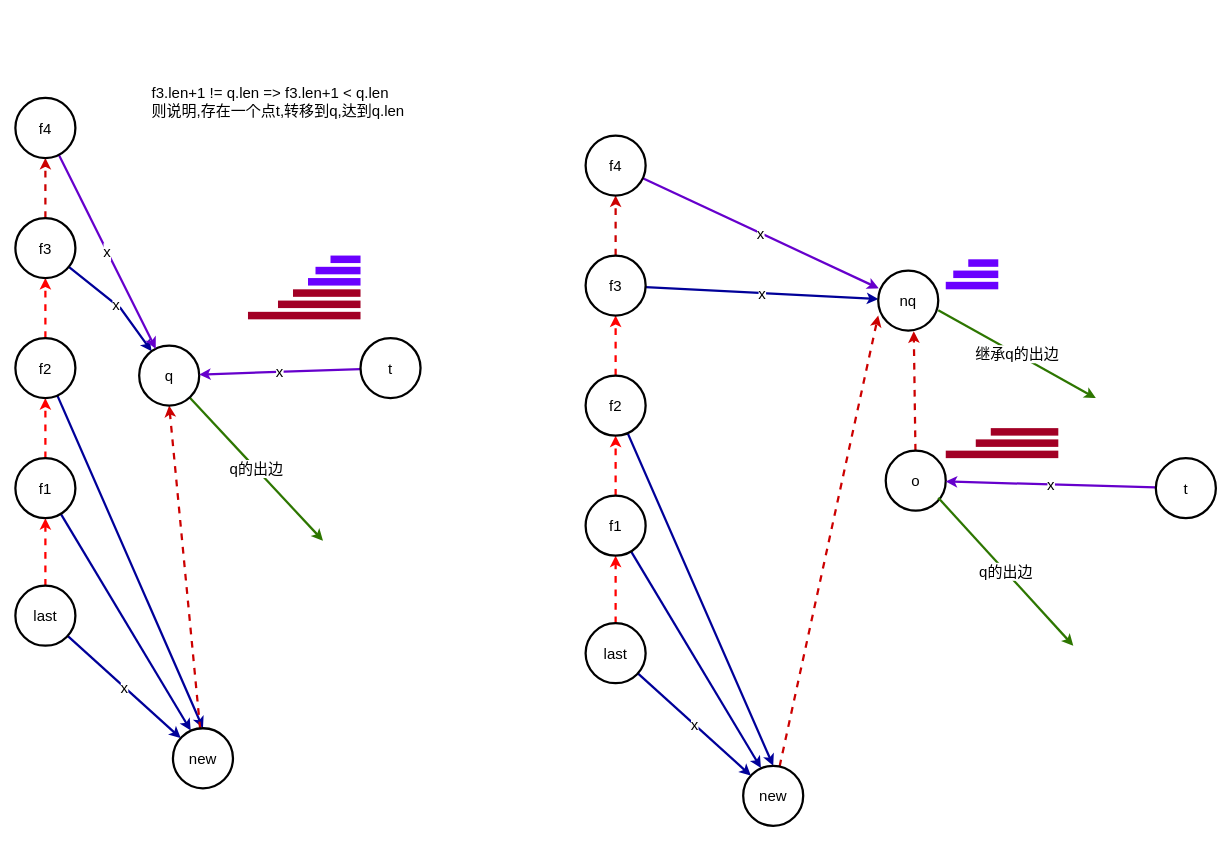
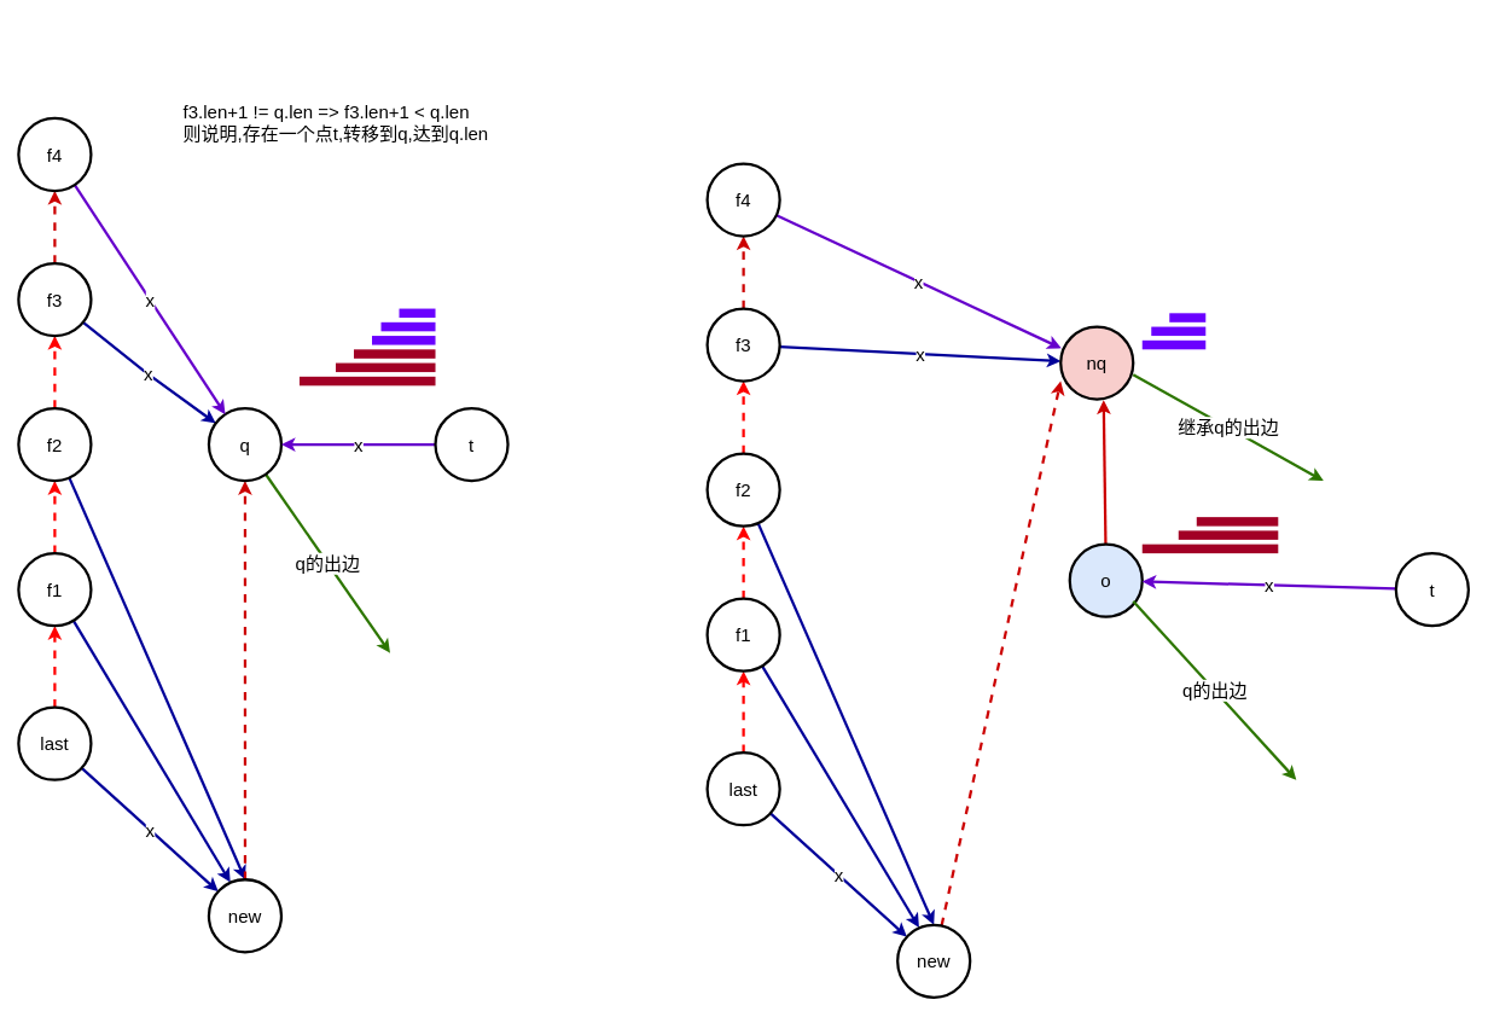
  <mxCell id="0" />
  <mxCell id="1" parent="0" />
  <mxCell id="2" value="" style="rounded=0;orthogonalLoop=1;jettySize=auto;html=1;fontSize=20;dashed=1;strokeColor=#FF0000;strokeWidth=3;" edge="1" parent="1" source="4" target="7"><mxGeometry relative="1" as="geometry" /></mxCell>
  <mxCell id="3" value="x" style="edgeStyle=none;rounded=0;orthogonalLoop=1;jettySize=auto;html=1;fontSize=20;strokeColor=#000099;strokeWidth=3;" edge="1" parent="1" source="4" target="15"><mxGeometry relative="1" as="geometry" /></mxCell>
  <mxCell id="4" value="last" style="ellipse;whiteSpace=wrap;html=1;aspect=fixed;fontSize=20;strokeWidth=3;" vertex="1" parent="1"><mxGeometry x="20" y="780" width="80" height="80" as="geometry" /></mxCell>
  <mxCell id="5" value="" style="edgeStyle=none;rounded=0;orthogonalLoop=1;jettySize=auto;html=1;dashed=1;fontSize=20;strokeColor=#FF0000;strokeWidth=3;" edge="1" parent="1" source="7" target="10"><mxGeometry relative="1" as="geometry" /></mxCell>
  <mxCell id="6" style="edgeStyle=none;rounded=0;orthogonalLoop=1;jettySize=auto;html=1;entryX=0.296;entryY=0.037;entryDx=0;entryDy=0;entryPerimeter=0;fontSize=20;strokeColor=#000099;strokeWidth=3;" edge="1" parent="1" source="7" target="15"><mxGeometry relative="1" as="geometry" /></mxCell>
  <mxCell id="7" value="f1" style="ellipse;whiteSpace=wrap;html=1;aspect=fixed;fontSize=20;strokeWidth=3;" vertex="1" parent="1"><mxGeometry x="20" y="610" width="80" height="80" as="geometry" /></mxCell>
  <mxCell id="8" value="" style="edgeStyle=none;rounded=0;orthogonalLoop=1;jettySize=auto;html=1;dashed=1;fontSize=20;strokeColor=#FF0000;strokeWidth=3;" edge="1" parent="1" source="10" target="13"><mxGeometry relative="1" as="geometry" /></mxCell>
  <mxCell id="9" style="edgeStyle=none;rounded=0;orthogonalLoop=1;jettySize=auto;html=1;fontSize=20;strokeColor=#000099;strokeWidth=3;entryX=0.5;entryY=0;entryDx=0;entryDy=0;" edge="1" parent="1" source="10" target="15"><mxGeometry relative="1" as="geometry"><mxPoint x="310" y="850" as="targetPoint" /></mxGeometry></mxCell>
  <mxCell id="10" value="f2" style="ellipse;whiteSpace=wrap;html=1;aspect=fixed;fontSize=20;strokeWidth=3;" vertex="1" parent="1"><mxGeometry x="20" y="450" width="80" height="80" as="geometry" /></mxCell>
  <mxCell id="11" value="x" style="edgeStyle=none;rounded=0;orthogonalLoop=1;jettySize=auto;html=1;fontSize=20;strokeColor=#000099;strokeWidth=3;" edge="1" parent="1" source="13" target="17"><mxGeometry relative="1" as="geometry"><Array as="points"><mxPoint x="160" y="410" /></Array></mxGeometry></mxCell>
  <mxCell id="12" value="" style="edgeStyle=none;rounded=0;orthogonalLoop=1;jettySize=auto;html=1;fontSize=20;strokeColor=#CC0000;strokeWidth=3;dashed=1;" edge="1" parent="1" source="13" target="19"><mxGeometry relative="1" as="geometry" /></mxCell>
  <mxCell id="13" value="f3" style="ellipse;whiteSpace=wrap;html=1;aspect=fixed;fontSize=20;strokeWidth=3;" vertex="1" parent="1"><mxGeometry x="20" y="290" width="80" height="80" as="geometry" /></mxCell>
  <mxCell id="14" style="edgeStyle=none;rounded=0;orthogonalLoop=1;jettySize=auto;html=1;entryX=0.5;entryY=1;entryDx=0;entryDy=0;fontSize=20;strokeColor=#CC0000;strokeWidth=3;dashed=1;" edge="1" parent="1" source="15" target="17"><mxGeometry relative="1" as="geometry" /></mxCell>
  <mxCell id="15" value="new" style="ellipse;whiteSpace=wrap;html=1;aspect=fixed;fontSize=20;strokeWidth=3;" vertex="1" parent="1"><mxGeometry x="230" y="970" width="80" height="80" as="geometry" /></mxCell>
  <mxCell id="16" value="q的出边" style="edgeStyle=none;rounded=0;orthogonalLoop=1;jettySize=auto;html=1;fontSize=20;strokeColor=#2D7600;strokeWidth=3;fillColor=#60a917;" edge="1" parent="1" source="17"><mxGeometry relative="1" as="geometry"><mxPoint x="430" y="720" as="targetPoint" /></mxGeometry></mxCell>
- <mxCell id="17" value="q" style="ellipse;whiteSpace=wrap;html=1;aspect=fixed;fontSize=20;strokeWidth=3;" vertex="1" parent="1"><mxGeometry x="185" y="460" width="80" height="80" as="geometry" /></mxCell>
+ <mxCell id="17" value="q" style="ellipse;whiteSpace=wrap;html=1;aspect=fixed;fontSize=20;strokeWidth=3;" vertex="1" parent="1"><mxGeometry x="230" y="450" width="80" height="80" as="geometry" /></mxCell>
  <mxCell id="18" value="x" style="edgeStyle=none;rounded=0;orthogonalLoop=1;jettySize=auto;html=1;fontSize=20;strokeColor=#6600CC;strokeWidth=3;" edge="1" parent="1" source="19" target="17"><mxGeometry relative="1" as="geometry" /></mxCell>
  <mxCell id="19" value="f4" style="ellipse;whiteSpace=wrap;html=1;aspect=fixed;fontSize=20;strokeWidth=3;" vertex="1" parent="1"><mxGeometry x="20" y="130" width="80" height="80" as="geometry" /></mxCell>
  <mxCell id="20" value="x" style="edgeStyle=none;rounded=0;orthogonalLoop=1;jettySize=auto;html=1;fontSize=20;strokeColor=#6600CC;strokeWidth=3;" edge="1" parent="1" source="21" target="17"><mxGeometry relative="1" as="geometry"><mxPoint x="320" y="500" as="targetPoint" /></mxGeometry></mxCell>
  <mxCell id="21" value="t" style="ellipse;whiteSpace=wrap;html=1;aspect=fixed;fontSize=20;strokeWidth=3;" vertex="1" parent="1"><mxGeometry x="480" y="450" width="80" height="80" as="geometry" /></mxCell>
  <mxCell id="22" value="&lt;span&gt;f3.len+1 != q.len =&amp;gt; f3.len+1 &amp;lt; q.len&lt;br&gt;则说明,存在一个点t,转移到q,达到q.len&lt;br&gt;&lt;/span&gt;" style="text;html=1;strokeColor=none;fillColor=none;align=left;verticalAlign=middle;whiteSpace=wrap;rounded=0;fontSize=20;" vertex="1" parent="1"><mxGeometry x="200" y="20" width="590" height="230" as="geometry" /></mxCell>
  <mxCell id="23" value="" style="rounded=0;orthogonalLoop=1;jettySize=auto;html=1;fontSize=20;dashed=1;strokeColor=#FF0000;strokeWidth=3;" edge="1" parent="1" source="25" target="28"><mxGeometry relative="1" as="geometry" /></mxCell>
  <mxCell id="24" value="x" style="edgeStyle=none;rounded=0;orthogonalLoop=1;jettySize=auto;html=1;fontSize=20;strokeColor=#000099;strokeWidth=3;" edge="1" parent="1" source="25" target="36"><mxGeometry relative="1" as="geometry" /></mxCell>
  <mxCell id="25" value="last" style="ellipse;whiteSpace=wrap;html=1;aspect=fixed;fontSize=20;strokeWidth=3;" vertex="1" parent="1"><mxGeometry x="780" y="830" width="80" height="80" as="geometry" /></mxCell>
  <mxCell id="26" value="" style="edgeStyle=none;rounded=0;orthogonalLoop=1;jettySize=auto;html=1;dashed=1;fontSize=20;strokeColor=#FF0000;strokeWidth=3;" edge="1" parent="1" source="28" target="31"><mxGeometry relative="1" as="geometry" /></mxCell>
  <mxCell id="27" style="edgeStyle=none;rounded=0;orthogonalLoop=1;jettySize=auto;html=1;entryX=0.296;entryY=0.037;entryDx=0;entryDy=0;entryPerimeter=0;fontSize=20;strokeColor=#000099;strokeWidth=3;" edge="1" parent="1" source="28" target="36"><mxGeometry relative="1" as="geometry" /></mxCell>
  <mxCell id="28" value="f1" style="ellipse;whiteSpace=wrap;html=1;aspect=fixed;fontSize=20;strokeWidth=3;" vertex="1" parent="1"><mxGeometry x="780" y="660" width="80" height="80" as="geometry" /></mxCell>
  <mxCell id="29" value="" style="edgeStyle=none;rounded=0;orthogonalLoop=1;jettySize=auto;html=1;dashed=1;fontSize=20;strokeColor=#FF0000;strokeWidth=3;" edge="1" parent="1" source="31" target="34"><mxGeometry relative="1" as="geometry" /></mxCell>
  <mxCell id="30" style="edgeStyle=none;rounded=0;orthogonalLoop=1;jettySize=auto;html=1;fontSize=20;strokeColor=#000099;strokeWidth=3;entryX=0.5;entryY=0;entryDx=0;entryDy=0;" edge="1" parent="1" source="31" target="36"><mxGeometry relative="1" as="geometry"><mxPoint x="1070" y="900" as="targetPoint" /></mxGeometry></mxCell>
  <mxCell id="31" value="f2" style="ellipse;whiteSpace=wrap;html=1;aspect=fixed;fontSize=20;strokeWidth=3;" vertex="1" parent="1"><mxGeometry x="780" y="500" width="80" height="80" as="geometry" /></mxCell>
  <mxCell id="32" value="x" style="edgeStyle=none;rounded=0;orthogonalLoop=1;jettySize=auto;html=1;fontSize=20;strokeColor=#000099;strokeWidth=3;" edge="1" parent="1" source="34" target="43"><mxGeometry relative="1" as="geometry" /></mxCell>
  <mxCell id="33" value="" style="edgeStyle=none;rounded=0;orthogonalLoop=1;jettySize=auto;html=1;fontSize=20;strokeColor=#CC0000;strokeWidth=3;dashed=1;" edge="1" parent="1" source="34" target="40"><mxGeometry relative="1" as="geometry" /></mxCell>
  <mxCell id="34" value="f3" style="ellipse;whiteSpace=wrap;html=1;aspect=fixed;fontSize=20;strokeWidth=3;" vertex="1" parent="1"><mxGeometry x="780" y="340" width="80" height="80" as="geometry" /></mxCell>
  <mxCell id="35" style="edgeStyle=none;rounded=0;orthogonalLoop=1;jettySize=auto;html=1;entryX=0;entryY=0.75;entryDx=0;entryDy=0;entryPerimeter=0;fontSize=20;strokeColor=#CC0000;strokeWidth=3;dashed=1;" edge="1" parent="1" source="36" target="43"><mxGeometry relative="1" as="geometry" /></mxCell>
  <mxCell id="36" value="new" style="ellipse;whiteSpace=wrap;html=1;aspect=fixed;fontSize=20;strokeWidth=3;" vertex="1" parent="1"><mxGeometry x="990" y="1020" width="80" height="80" as="geometry" /></mxCell>
- <mxCell id="37" style="edgeStyle=none;rounded=0;orthogonalLoop=1;jettySize=auto;html=1;entryX=0.592;entryY=1.013;entryDx=0;entryDy=0;fontSize=20;strokeColor=#CC0000;strokeWidth=3;dashed=1;entryPerimeter=0;" edge="1" parent="1" source="38" target="43"><mxGeometry relative="1" as="geometry" /></mxCell>
- <mxCell id="38" value="o" style="ellipse;whiteSpace=wrap;html=1;aspect=fixed;fontSize=20;strokeWidth=3;" vertex="1" parent="1"><mxGeometry x="1180" y="600" width="80" height="80" as="geometry" /></mxCell>
+ <mxCell id="37" style="edgeStyle=none;rounded=0;orthogonalLoop=1;jettySize=auto;html=1;entryX=0.592;entryY=1.013;entryDx=0;entryDy=0;fontSize=20;strokeColor=#CC0000;strokeWidth=3;dashed=0;entryPerimeter=0;" edge="1" parent="1" source="38" target="43"><mxGeometry relative="1" as="geometry" /></mxCell>
+ <mxCell id="38" value="o" style="ellipse;whiteSpace=wrap;html=1;aspect=fixed;fontSize=20;strokeWidth=3;fillColor=#dae8fc;" vertex="1" parent="1"><mxGeometry x="1180" y="600" width="80" height="80" as="geometry" /></mxCell>
  <mxCell id="39" value="x" style="edgeStyle=none;rounded=0;orthogonalLoop=1;jettySize=auto;html=1;fontSize=20;strokeColor=#6600CC;strokeWidth=3;entryX=0.008;entryY=0.296;entryDx=0;entryDy=0;entryPerimeter=0;" edge="1" parent="1" source="40" target="43"><mxGeometry relative="1" as="geometry" /></mxCell>
  <mxCell id="40" value="f4" style="ellipse;whiteSpace=wrap;html=1;aspect=fixed;fontSize=20;strokeWidth=3;" vertex="1" parent="1"><mxGeometry x="780" y="180" width="80" height="80" as="geometry" /></mxCell>
  <mxCell id="41" value="x" style="edgeStyle=none;rounded=0;orthogonalLoop=1;jettySize=auto;html=1;fontSize=20;strokeColor=#6600CC;strokeWidth=3;" edge="1" parent="1" source="42" target="38"><mxGeometry relative="1" as="geometry"><mxPoint x="1080" y="550" as="targetPoint" /></mxGeometry></mxCell>
  <mxCell id="42" value="t" style="ellipse;whiteSpace=wrap;html=1;aspect=fixed;fontSize=20;strokeWidth=3;" vertex="1" parent="1"><mxGeometry x="1540" y="610" width="80" height="80" as="geometry" /></mxCell>
- <mxCell id="43" value="nq" style="ellipse;whiteSpace=wrap;html=1;aspect=fixed;fontSize=20;strokeWidth=3;" vertex="1" parent="1"><mxGeometry x="1170" y="360" width="80" height="80" as="geometry" /></mxCell>
+ <mxCell id="43" value="nq" style="ellipse;whiteSpace=wrap;html=1;aspect=fixed;fontSize=20;strokeWidth=3;fillColor=#f8cecc;" vertex="1" parent="1"><mxGeometry x="1170" y="360" width="80" height="80" as="geometry" /></mxCell>
  <mxCell id="44" value="继承q的出边" style="edgeStyle=none;rounded=0;orthogonalLoop=1;jettySize=auto;html=1;fontSize=20;strokeColor=#2D7600;strokeWidth=3;fillColor=#60a917;" edge="1" parent="1"><mxGeometry relative="1" as="geometry"><mxPoint x="1460" y="530" as="targetPoint" /><mxPoint x="1250.003" y="412.836" as="sourcePoint" /></mxGeometry></mxCell>
  <mxCell id="45" value="q的出边" style="edgeStyle=none;rounded=0;orthogonalLoop=1;jettySize=auto;html=1;fontSize=20;strokeColor=#2D7600;strokeWidth=3;fillColor=#60a917;" edge="1" parent="1"><mxGeometry relative="1" as="geometry"><mxPoint x="1430" y="860" as="targetPoint" /><mxPoint x="1250.003" y="662.836" as="sourcePoint" /></mxGeometry></mxCell>
  <mxCell id="46" value="" style="rounded=0;whiteSpace=wrap;html=1;fontSize=20;strokeWidth=3;fillColor=#6a00ff;fontColor=#ffffff;strokeColor=none;" vertex="1" parent="1"><mxGeometry x="440" y="340" width="40" height="10" as="geometry" /></mxCell>
  <mxCell id="47" value="" style="rounded=0;whiteSpace=wrap;html=1;fontSize=20;strokeWidth=3;fillColor=#6a00ff;fontColor=#ffffff;strokeColor=none;" vertex="1" parent="1"><mxGeometry x="420" y="355" width="60" height="10" as="geometry" /></mxCell>
  <mxCell id="48" value="" style="rounded=0;whiteSpace=wrap;html=1;fontSize=20;strokeWidth=3;fillColor=#6a00ff;fontColor=#ffffff;strokeColor=none;" vertex="1" parent="1"><mxGeometry x="410" y="370" width="70" height="10" as="geometry" /></mxCell>
  <mxCell id="49" value="" style="rounded=0;whiteSpace=wrap;html=1;fontSize=20;strokeWidth=3;fillColor=#a20025;fontColor=#ffffff;strokeColor=none;" vertex="1" parent="1"><mxGeometry x="390" y="385" width="90" height="10" as="geometry" /></mxCell>
  <mxCell id="50" value="" style="rounded=0;whiteSpace=wrap;html=1;fontSize=20;strokeWidth=3;fillColor=#a20025;fontColor=#ffffff;strokeColor=none;" vertex="1" parent="1"><mxGeometry x="370" y="400" width="110" height="10" as="geometry" /></mxCell>
  <mxCell id="51" value="" style="rounded=0;whiteSpace=wrap;html=1;fontSize=20;strokeWidth=3;fillColor=#a20025;fontColor=#ffffff;strokeColor=none;" vertex="1" parent="1"><mxGeometry x="330" y="415" width="150" height="10" as="geometry" /></mxCell>
  <mxCell id="52" value="" style="rounded=0;whiteSpace=wrap;html=1;fontSize=20;strokeWidth=3;fillColor=#6a00ff;fontColor=#ffffff;strokeColor=none;" vertex="1" parent="1"><mxGeometry x="1290" y="345" width="40" height="10" as="geometry" /></mxCell>
  <mxCell id="53" value="" style="rounded=0;whiteSpace=wrap;html=1;fontSize=20;strokeWidth=3;fillColor=#6a00ff;fontColor=#ffffff;strokeColor=none;" vertex="1" parent="1"><mxGeometry x="1270" y="360" width="60" height="10" as="geometry" /></mxCell>
  <mxCell id="54" value="" style="rounded=0;whiteSpace=wrap;html=1;fontSize=20;strokeWidth=3;fillColor=#6a00ff;fontColor=#ffffff;strokeColor=none;" vertex="1" parent="1"><mxGeometry x="1260" y="375" width="70" height="10" as="geometry" /></mxCell>
  <mxCell id="55" value="" style="rounded=0;whiteSpace=wrap;html=1;fontSize=20;strokeWidth=3;fillColor=#a20025;fontColor=#ffffff;strokeColor=none;" vertex="1" parent="1"><mxGeometry x="1320" y="570" width="90" height="10" as="geometry" /></mxCell>
  <mxCell id="56" value="" style="rounded=0;whiteSpace=wrap;html=1;fontSize=20;strokeWidth=3;fillColor=#a20025;fontColor=#ffffff;strokeColor=none;" vertex="1" parent="1"><mxGeometry x="1300" y="585" width="110" height="10" as="geometry" /></mxCell>
  <mxCell id="57" value="" style="rounded=0;whiteSpace=wrap;html=1;fontSize=20;strokeWidth=3;fillColor=#a20025;fontColor=#ffffff;strokeColor=none;" vertex="1" parent="1"><mxGeometry x="1260" y="600" width="150" height="10" as="geometry" /></mxCell>
